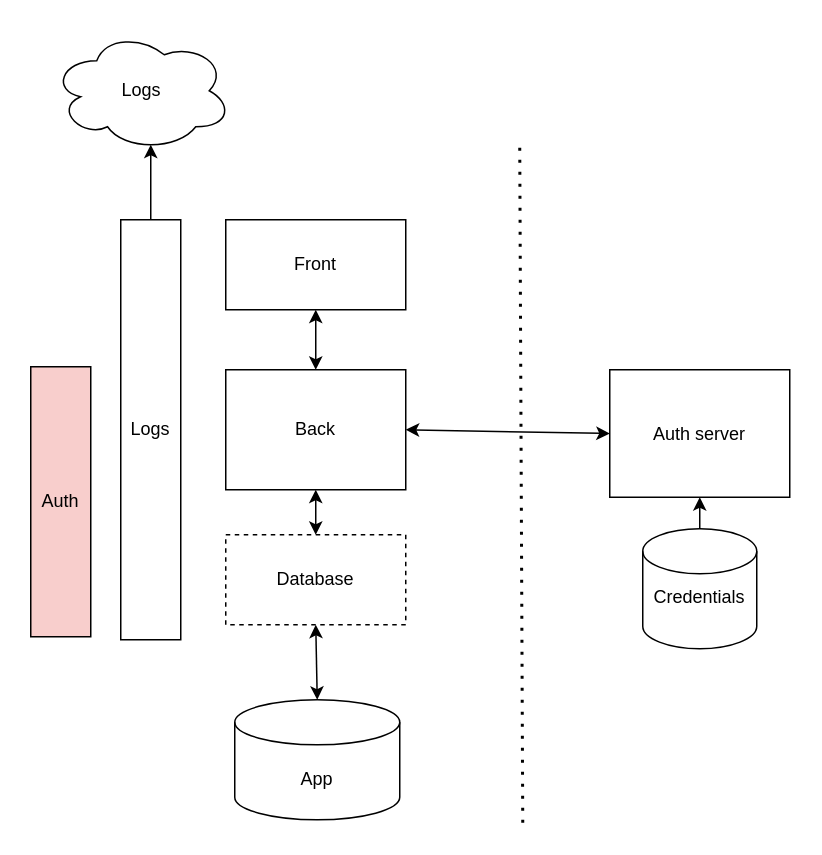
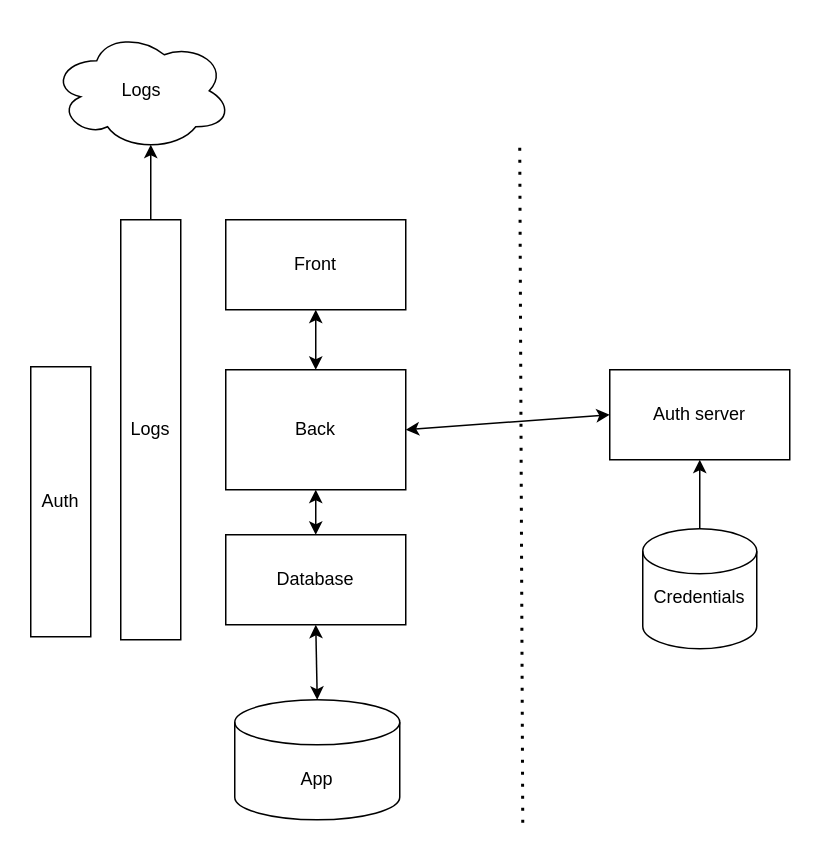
  <mxCell id="0" />
  <mxCell id="1" parent="0" />
- <mxCell id="2" value="Auth server" style="rounded=0;whiteSpace=wrap;html=1;" vertex="1" parent="1"><mxGeometry x="406" y="246" width="120" height="85" as="geometry" /></mxCell>
+ <mxCell id="2" value="Auth server" style="rounded=0;whiteSpace=wrap;html=1;" vertex="1" parent="1"><mxGeometry x="406" y="246" width="120" height="60" as="geometry" /></mxCell>
  <mxCell id="3" value="Front" style="rounded=0;whiteSpace=wrap;html=1;" vertex="1" parent="1"><mxGeometry x="150" y="146" width="120" height="60" as="geometry" /></mxCell>
  <mxCell id="4" value="Back" style="rounded=0;whiteSpace=wrap;html=1;" vertex="1" parent="1"><mxGeometry x="150" y="246" width="120" height="80" as="geometry" /></mxCell>
- <mxCell id="5" value="Database" style="rounded=0;whiteSpace=wrap;html=1;dashed=1;" vertex="1" parent="1"><mxGeometry x="150" y="356" width="120" height="60" as="geometry" /></mxCell>
+ <mxCell id="5" value="Database" style="rounded=0;whiteSpace=wrap;html=1;" vertex="1" parent="1"><mxGeometry x="150" y="356" width="120" height="60" as="geometry" /></mxCell>
  <mxCell id="6" value="Logs" style="rounded=0;whiteSpace=wrap;html=1;" vertex="1" parent="1"><mxGeometry x="80" y="146" width="40" height="280" as="geometry" /></mxCell>
- <mxCell id="7" value="Auth" style="rounded=0;whiteSpace=wrap;html=1;fillColor=#f8cecc;" vertex="1" parent="1"><mxGeometry x="20" y="244" width="40" height="180" as="geometry" /></mxCell>
+ <mxCell id="7" value="Auth" style="rounded=0;whiteSpace=wrap;html=1;" vertex="1" parent="1"><mxGeometry x="20" y="244" width="40" height="180" as="geometry" /></mxCell>
  <mxCell id="8" value="" style="endArrow=classic;html=1;rounded=0;exitX=0.5;exitY=1;exitDx=0;exitDy=0;entryX=0.5;entryY=0;entryDx=0;entryDy=0;startArrow=classic;startFill=1;" edge="1" parent="1" source="3" target="4"><mxGeometry width="50" height="50" relative="1" as="geometry"><mxPoint x="240" y="366" as="sourcePoint" /><mxPoint x="290" y="316" as="targetPoint" /></mxGeometry></mxCell>
  <mxCell id="9" value="" style="endArrow=classic;html=1;rounded=0;exitX=0.5;exitY=1;exitDx=0;exitDy=0;startArrow=classic;startFill=1;" edge="1" parent="1" source="4" target="5"><mxGeometry width="50" height="50" relative="1" as="geometry"><mxPoint x="410" y="526" as="sourcePoint" /><mxPoint x="410" y="566" as="targetPoint" /></mxGeometry></mxCell>
  <mxCell id="10" value="" style="endArrow=classic;html=1;rounded=0;entryX=1;entryY=0.5;entryDx=0;entryDy=0;startArrow=classic;startFill=1;exitX=0;exitY=0.5;exitDx=0;exitDy=0;" edge="1" parent="1" source="2" target="4"><mxGeometry width="50" height="50" relative="1" as="geometry"><mxPoint x="320" y="316" as="sourcePoint" /><mxPoint x="400" y="506" as="targetPoint" /></mxGeometry></mxCell>
  <mxCell id="11" value="Credentials&lt;div&gt;&lt;br&gt;&lt;/div&gt;" style="shape=cylinder3;whiteSpace=wrap;html=1;boundedLbl=1;backgroundOutline=1;size=15;" vertex="1" parent="1"><mxGeometry x="428" y="352" width="76" height="80" as="geometry" /></mxCell>
  <mxCell id="12" value="" style="endArrow=none;html=1;rounded=0;exitX=0.5;exitY=1;exitDx=0;exitDy=0;entryX=0.5;entryY=0;entryDx=0;entryDy=0;startArrow=classic;startFill=1;entryPerimeter=0;" edge="1" parent="1" source="2" target="11"><mxGeometry width="50" height="50" relative="1" as="geometry"><mxPoint x="370" y="568" as="sourcePoint" /><mxPoint x="370" y="608" as="targetPoint" /></mxGeometry></mxCell>
  <mxCell id="13" value="App" style="shape=cylinder3;whiteSpace=wrap;html=1;boundedLbl=1;backgroundOutline=1;size=15;" vertex="1" parent="1"><mxGeometry x="156" y="466" width="110" height="80" as="geometry" /></mxCell>
  <mxCell id="14" value="" style="endArrow=classic;html=1;rounded=0;exitX=0.5;exitY=1;exitDx=0;exitDy=0;entryX=0.5;entryY=0;entryDx=0;entryDy=0;startArrow=classic;startFill=1;entryPerimeter=0;" edge="1" parent="1" source="5" target="13"><mxGeometry width="50" height="50" relative="1" as="geometry"><mxPoint x="424" y="590" as="sourcePoint" /><mxPoint x="424" y="630" as="targetPoint" /></mxGeometry></mxCell>
  <mxCell id="15" value="Logs" style="ellipse;shape=cloud;whiteSpace=wrap;html=1;" vertex="1" parent="1"><mxGeometry x="34" y="20" width="120" height="80" as="geometry" /></mxCell>
  <mxCell id="16" value="" style="endArrow=classic;html=1;rounded=0;entryX=0.55;entryY=0.95;entryDx=0;entryDy=0;entryPerimeter=0;" edge="1" parent="1" source="6" target="15"><mxGeometry width="50" height="50" relative="1" as="geometry"><mxPoint x="238" y="364" as="sourcePoint" /><mxPoint x="288" y="314" as="targetPoint" /></mxGeometry></mxCell>
  <mxCell id="17" value="" style="endArrow=none;dashed=1;html=1;dashPattern=1 3;strokeWidth=2;rounded=0;" edge="1" parent="1"><mxGeometry width="50" height="50" relative="1" as="geometry"><mxPoint x="348" y="548" as="sourcePoint" /><mxPoint x="346" y="98" as="targetPoint" /></mxGeometry></mxCell>
